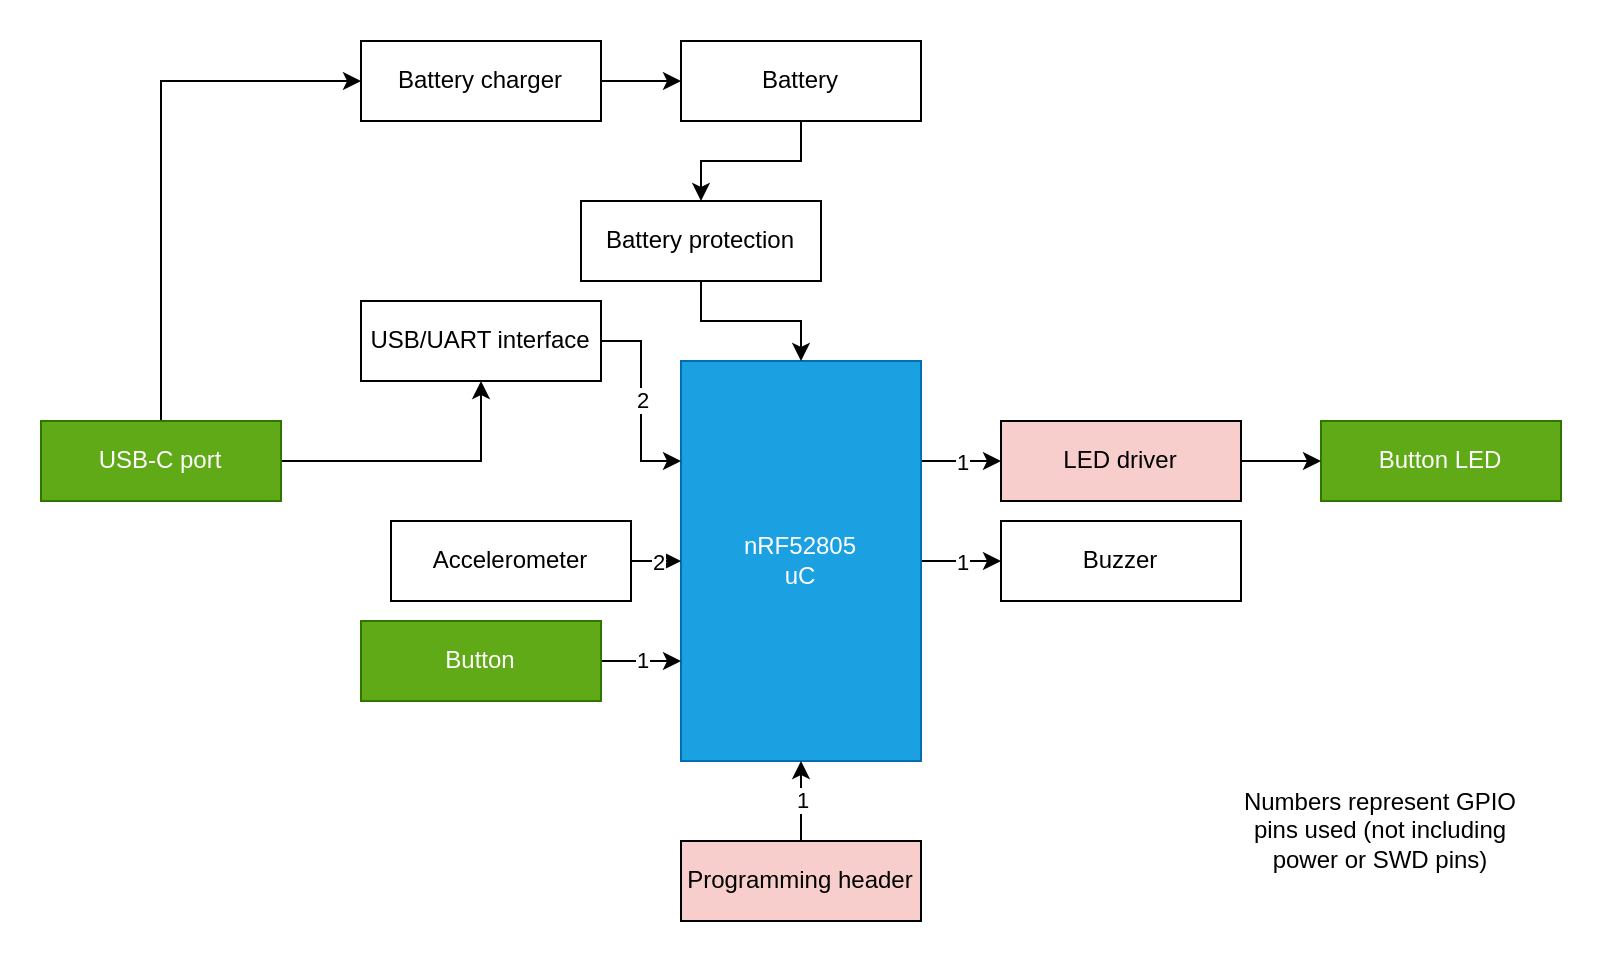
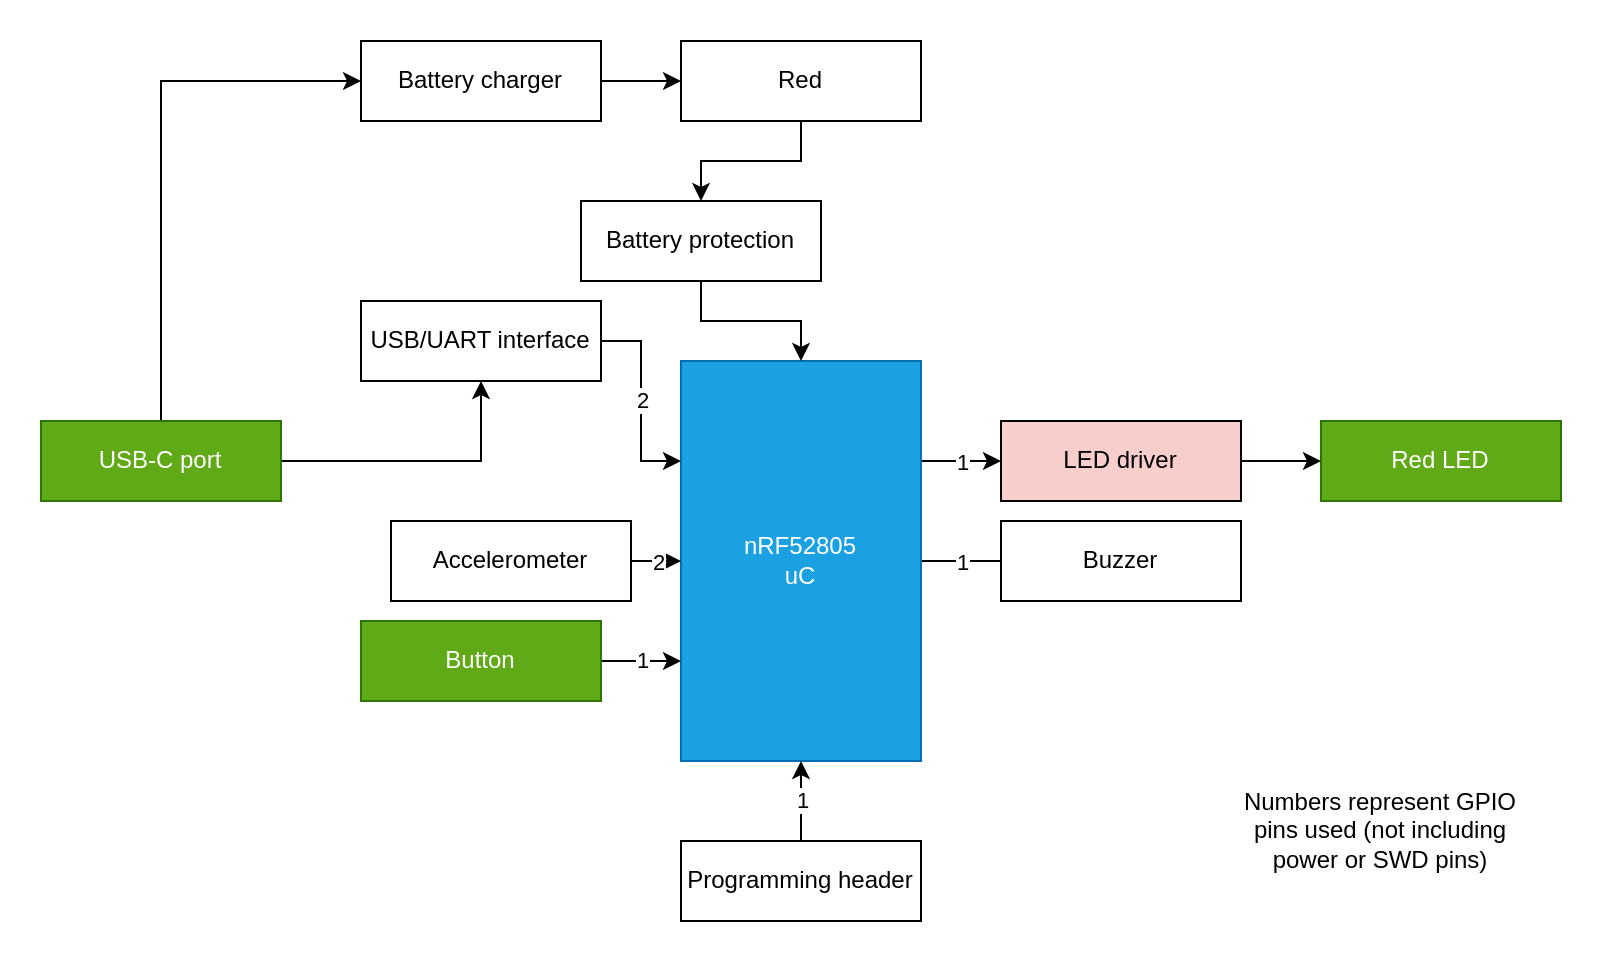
  <mxCell id="0" />
  <mxCell id="1" parent="0" />
  <mxCell id="2" style="edgeStyle=orthogonalEdgeStyle;rounded=0;orthogonalLoop=1;jettySize=auto;html=1;exitX=1;exitY=0.25;exitDx=0;exitDy=0;entryX=0;entryY=0.5;entryDx=0;entryDy=0;" edge="1" parent="1" source="6" target="26"><mxGeometry relative="1" as="geometry" /></mxCell>
  <mxCell id="3" value="1" style="edgeLabel;html=1;align=center;verticalAlign=middle;resizable=0;points=[];" vertex="1" connectable="0" parent="2"><mxGeometry x="-0.26" y="1" relative="1" as="geometry"><mxPoint x="5" y="1" as="offset" /></mxGeometry></mxCell>
- <mxCell id="4" value="" style="edgeStyle=orthogonalEdgeStyle;rounded=0;orthogonalLoop=1;jettySize=auto;html=1;" edge="1" parent="1" source="6" target="11"><mxGeometry relative="1" as="geometry" /></mxCell>
+ <mxCell id="4" value="" style="edgeStyle=orthogonalEdgeStyle;rounded=0;orthogonalLoop=1;jettySize=auto;html=1;endArrow=none;" edge="1" parent="1" source="6" target="11"><mxGeometry relative="1" as="geometry" /></mxCell>
  <mxCell id="5" value="1" style="edgeLabel;html=1;align=center;verticalAlign=middle;resizable=0;points=[];" vertex="1" connectable="0" parent="4"><mxGeometry x="-0.099" relative="1" as="geometry"><mxPoint x="2" as="offset" /></mxGeometry></mxCell>
  <mxCell id="6" value="nRF52805&lt;div&gt;uC&lt;/div&gt;" style="rounded=0;whiteSpace=wrap;html=1;fillColor=#1ba1e2;fontColor=#ffffff;strokeColor=#006EAF;" vertex="1" parent="1"><mxGeometry x="340" y="180" width="120" height="200" as="geometry" /></mxCell>
- <mxCell id="7" value="Button LED" style="rounded=0;whiteSpace=wrap;html=1;fillColor=#60a917;fontColor=#ffffff;strokeColor=#2D7600;" vertex="1" parent="1"><mxGeometry x="660" y="210" width="120" height="40" as="geometry" /></mxCell>
+ <mxCell id="7" value="Red LED" style="rounded=0;whiteSpace=wrap;html=1;fillColor=#60a917;fontColor=#ffffff;strokeColor=#2D7600;" vertex="1" parent="1"><mxGeometry x="660" y="210" width="120" height="40" as="geometry" /></mxCell>
  <mxCell id="8" value="" style="edgeStyle=orthogonalEdgeStyle;rounded=0;orthogonalLoop=1;jettySize=auto;html=1;" edge="1" parent="1" source="10" target="6"><mxGeometry relative="1" as="geometry" /></mxCell>
  <mxCell id="9" value="2" style="edgeLabel;html=1;align=center;verticalAlign=middle;resizable=0;points=[];" vertex="1" connectable="0" parent="8"><mxGeometry x="-0.008" relative="1" as="geometry"><mxPoint as="offset" /></mxGeometry></mxCell>
  <mxCell id="10" value="Accelerometer" style="rounded=0;whiteSpace=wrap;html=1;" vertex="1" parent="1"><mxGeometry x="195" y="260" width="120" height="40" as="geometry" /></mxCell>
  <mxCell id="11" value="Buzzer" style="rounded=0;whiteSpace=wrap;html=1;" vertex="1" parent="1"><mxGeometry x="500" y="260" width="120" height="40" as="geometry" /></mxCell>
  <mxCell id="12" value="" style="edgeStyle=orthogonalEdgeStyle;rounded=0;orthogonalLoop=1;jettySize=auto;html=1;" edge="1" parent="1" source="13" target="15"><mxGeometry relative="1" as="geometry" /></mxCell>
- <mxCell id="13" value="Battery" style="rounded=0;whiteSpace=wrap;html=1;" vertex="1" parent="1"><mxGeometry x="340" y="20" width="120" height="40" as="geometry" /></mxCell>
+ <mxCell id="13" value="Red" style="rounded=0;whiteSpace=wrap;html=1;" vertex="1" parent="1"><mxGeometry x="340" y="20" width="120" height="40" as="geometry" /></mxCell>
  <mxCell id="14" value="" style="edgeStyle=orthogonalEdgeStyle;rounded=0;orthogonalLoop=1;jettySize=auto;html=1;" edge="1" parent="1" source="15" target="6"><mxGeometry relative="1" as="geometry" /></mxCell>
  <mxCell id="15" value="Battery protection" style="rounded=0;whiteSpace=wrap;html=1;" vertex="1" parent="1"><mxGeometry x="290" y="100" width="120" height="40" as="geometry" /></mxCell>
  <mxCell id="16" value="" style="edgeStyle=orthogonalEdgeStyle;rounded=0;orthogonalLoop=1;jettySize=auto;html=1;" edge="1" parent="1" source="18" target="24"><mxGeometry relative="1" as="geometry" /></mxCell>
  <mxCell id="17" style="edgeStyle=orthogonalEdgeStyle;rounded=0;orthogonalLoop=1;jettySize=auto;html=1;exitX=0.5;exitY=0;exitDx=0;exitDy=0;entryX=0;entryY=0.5;entryDx=0;entryDy=0;" edge="1" parent="1" source="18" target="28"><mxGeometry relative="1" as="geometry" /></mxCell>
  <mxCell id="18" value="USB-C port" style="rounded=0;whiteSpace=wrap;html=1;fillColor=#60a917;fontColor=#ffffff;strokeColor=#2D7600;" vertex="1" parent="1"><mxGeometry x="20" y="210" width="120" height="40" as="geometry" /></mxCell>
  <mxCell id="19" value="" style="edgeStyle=orthogonalEdgeStyle;rounded=0;orthogonalLoop=1;jettySize=auto;html=1;" edge="1" parent="1" source="21" target="6"><mxGeometry relative="1" as="geometry" /></mxCell>
  <mxCell id="20" value="1" style="edgeLabel;html=1;align=center;verticalAlign=middle;resizable=0;points=[];" vertex="1" connectable="0" parent="19"><mxGeometry x="0.04" relative="1" as="geometry"><mxPoint as="offset" /></mxGeometry></mxCell>
- <mxCell id="21" value="Programming header" style="rounded=0;whiteSpace=wrap;html=1;fillColor=#f8cecc;" vertex="1" parent="1"><mxGeometry x="340" y="420" width="120" height="40" as="geometry" /></mxCell>
+ <mxCell id="21" value="Programming header" style="rounded=0;whiteSpace=wrap;html=1;" vertex="1" parent="1"><mxGeometry x="340" y="420" width="120" height="40" as="geometry" /></mxCell>
  <mxCell id="22" style="edgeStyle=orthogonalEdgeStyle;rounded=0;orthogonalLoop=1;jettySize=auto;html=1;exitX=1;exitY=0.5;exitDx=0;exitDy=0;entryX=0;entryY=0.25;entryDx=0;entryDy=0;" edge="1" parent="1" source="24" target="6"><mxGeometry relative="1" as="geometry" /></mxCell>
  <mxCell id="23" value="2" style="edgeLabel;html=1;align=center;verticalAlign=middle;resizable=0;points=[];" vertex="1" connectable="0" parent="22"><mxGeometry x="-0.015" relative="1" as="geometry"><mxPoint as="offset" /></mxGeometry></mxCell>
  <mxCell id="24" value="USB/UART interface" style="rounded=0;whiteSpace=wrap;html=1;" vertex="1" parent="1"><mxGeometry x="180" y="150" width="120" height="40" as="geometry" /></mxCell>
  <mxCell id="25" value="" style="edgeStyle=orthogonalEdgeStyle;rounded=0;orthogonalLoop=1;jettySize=auto;html=1;" edge="1" parent="1" source="26" target="7"><mxGeometry relative="1" as="geometry" /></mxCell>
  <mxCell id="26" value="LED driver" style="rounded=0;whiteSpace=wrap;html=1;fillColor=#f8cecc;" vertex="1" parent="1"><mxGeometry x="500" y="210" width="120" height="40" as="geometry" /></mxCell>
  <mxCell id="27" value="" style="edgeStyle=orthogonalEdgeStyle;rounded=0;orthogonalLoop=1;jettySize=auto;html=1;" edge="1" parent="1" source="28" target="13"><mxGeometry relative="1" as="geometry" /></mxCell>
  <mxCell id="28" value="Battery charger" style="rounded=0;whiteSpace=wrap;html=1;" vertex="1" parent="1"><mxGeometry x="180" y="20" width="120" height="40" as="geometry" /></mxCell>
  <mxCell id="29" style="edgeStyle=orthogonalEdgeStyle;rounded=0;orthogonalLoop=1;jettySize=auto;html=1;exitX=1;exitY=0.5;exitDx=0;exitDy=0;entryX=0;entryY=0.75;entryDx=0;entryDy=0;" edge="1" parent="1" source="31" target="6"><mxGeometry relative="1" as="geometry" /></mxCell>
  <mxCell id="30" value="1" style="edgeLabel;html=1;align=center;verticalAlign=middle;resizable=0;points=[];" vertex="1" connectable="0" parent="29"><mxGeometry x="-0.008" y="1" relative="1" as="geometry"><mxPoint as="offset" /></mxGeometry></mxCell>
  <mxCell id="31" value="Button" style="rounded=0;whiteSpace=wrap;html=1;fillColor=#60a917;fontColor=#ffffff;strokeColor=#2D7600;" vertex="1" parent="1"><mxGeometry x="180" y="310" width="120" height="40" as="geometry" /></mxCell>
  <mxCell id="32" value="Numbers represent GPIO pins used (not including power or SWD pins)" style="text;html=1;align=center;verticalAlign=middle;whiteSpace=wrap;rounded=0;" vertex="1" parent="1"><mxGeometry x="620" y="390" width="140" height="50" as="geometry" /></mxCell>
